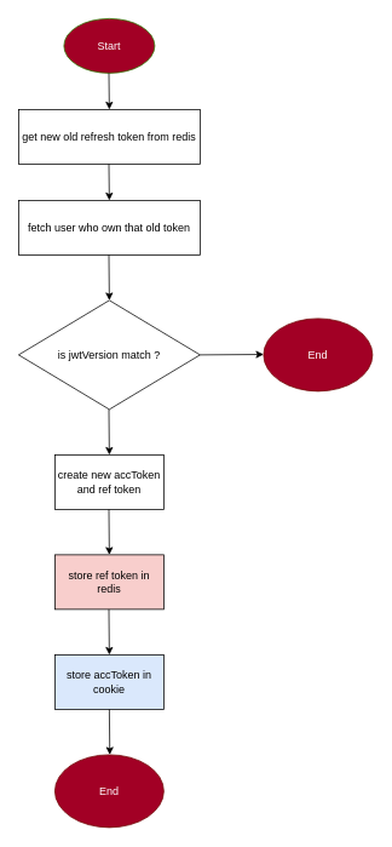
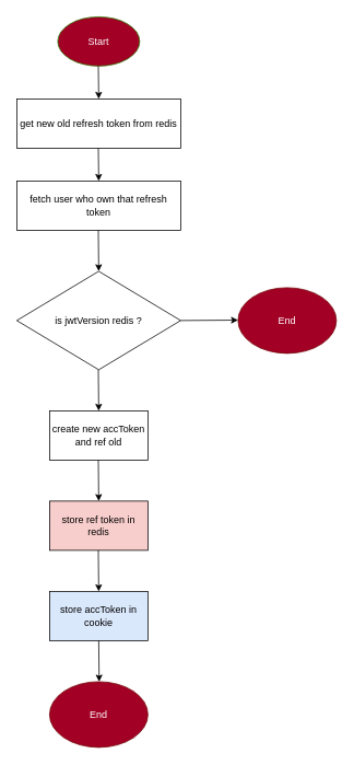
  <mxCell id="0" />
  <mxCell id="1" parent="0" />
  <mxCell id="2" value="Start" style="ellipse;whiteSpace=wrap;html=1;fillColor=#a20025;fontColor=#ffffff;strokeColor=#2D7600;" vertex="1" parent="1"><mxGeometry x="70" y="20" width="100" height="60" as="geometry" /></mxCell>
  <mxCell id="3" value="get new old refresh token from redis" style="rounded=0;whiteSpace=wrap;html=1;" vertex="1" parent="1"><mxGeometry x="20" y="120" width="200" height="60" as="geometry" /></mxCell>
- <mxCell id="4" value="fetch user who own that old token" style="rounded=0;whiteSpace=wrap;html=1;" vertex="1" parent="1"><mxGeometry x="20" y="220" width="200" height="60" as="geometry" /></mxCell>
- <mxCell id="5" value="is jwtVersion match ?" style="rhombus;whiteSpace=wrap;html=1;" vertex="1" parent="1"><mxGeometry x="20" y="330" width="200" height="120" as="geometry" /></mxCell>
+ <mxCell id="4" value="fetch user who own that refresh token" style="rounded=0;whiteSpace=wrap;html=1;" vertex="1" parent="1"><mxGeometry x="20" y="220" width="200" height="60" as="geometry" /></mxCell>
+ <mxCell id="5" value="is jwtVersion redis ?" style="rhombus;whiteSpace=wrap;html=1;" vertex="1" parent="1"><mxGeometry x="20" y="330" width="200" height="120" as="geometry" /></mxCell>
  <mxCell id="6" value="End" style="ellipse;whiteSpace=wrap;html=1;fillColor=#a20025;fontColor=#ffffff;strokeColor=#6F0000;" vertex="1" parent="1"><mxGeometry x="290" y="350" width="120" height="80" as="geometry" /></mxCell>
- <mxCell id="7" value="create new accToken and ref token" style="rounded=0;whiteSpace=wrap;html=1;" vertex="1" parent="1"><mxGeometry x="60" y="500" width="120" height="60" as="geometry" /></mxCell>
+ <mxCell id="7" value="create new accToken and ref old" style="rounded=0;whiteSpace=wrap;html=1;" vertex="1" parent="1"><mxGeometry x="60" y="500" width="120" height="60" as="geometry" /></mxCell>
  <mxCell id="8" value="store ref token in redis" style="rounded=0;whiteSpace=wrap;html=1;fillColor=#f8cecc;" vertex="1" parent="1"><mxGeometry x="60" y="610" width="120" height="60" as="geometry" /></mxCell>
  <mxCell id="9" value="store accToken in cookie" style="rounded=0;whiteSpace=wrap;html=1;fillColor=#dae8fc;" vertex="1" parent="1"><mxGeometry x="60" y="720" width="120" height="60" as="geometry" /></mxCell>
  <mxCell id="10" value="End" style="ellipse;whiteSpace=wrap;html=1;fillColor=#a20025;fontColor=#ffffff;strokeColor=#6F0000;" vertex="1" parent="1"><mxGeometry x="60" y="830" width="120" height="80" as="geometry" /></mxCell>
  <mxCell id="11" value="" style="endArrow=classic;html=1;entryX=0.5;entryY=0;entryDx=0;entryDy=0;" edge="1" parent="1" target="3"><mxGeometry width="50" height="50" relative="1" as="geometry"><mxPoint x="119.5" y="80" as="sourcePoint" /><mxPoint x="119.5" y="140" as="targetPoint" /></mxGeometry></mxCell>
  <mxCell id="12" value="" style="endArrow=classic;html=1;entryX=0.5;entryY=0;entryDx=0;entryDy=0;" edge="1" parent="1"><mxGeometry width="50" height="50" relative="1" as="geometry"><mxPoint x="119.5" y="180" as="sourcePoint" /><mxPoint x="120" y="220" as="targetPoint" /></mxGeometry></mxCell>
  <mxCell id="13" value="" style="endArrow=classic;html=1;entryX=0.5;entryY=0;entryDx=0;entryDy=0;" edge="1" parent="1" target="5"><mxGeometry width="50" height="50" relative="1" as="geometry"><mxPoint x="119.5" y="280" as="sourcePoint" /><mxPoint x="120" y="320" as="targetPoint" /></mxGeometry></mxCell>
  <mxCell id="14" value="" style="endArrow=classic;html=1;exitX=1;exitY=0.5;exitDx=0;exitDy=0;" edge="1" parent="1" source="5"><mxGeometry width="50" height="50" relative="1" as="geometry"><mxPoint x="230" y="389.5" as="sourcePoint" /><mxPoint x="290" y="389.5" as="targetPoint" /></mxGeometry></mxCell>
  <mxCell id="15" value="" style="endArrow=classic;html=1;entryX=0.5;entryY=0;entryDx=0;entryDy=0;" edge="1" parent="1"><mxGeometry width="50" height="50" relative="1" as="geometry"><mxPoint x="119.5" y="450" as="sourcePoint" /><mxPoint x="120" y="500" as="targetPoint" /></mxGeometry></mxCell>
  <mxCell id="16" value="" style="endArrow=classic;html=1;entryX=0.5;entryY=0;entryDx=0;entryDy=0;" edge="1" parent="1"><mxGeometry width="50" height="50" relative="1" as="geometry"><mxPoint x="119.5" y="560" as="sourcePoint" /><mxPoint x="120" y="610" as="targetPoint" /></mxGeometry></mxCell>
  <mxCell id="17" value="" style="endArrow=classic;html=1;entryX=0.5;entryY=0;entryDx=0;entryDy=0;" edge="1" parent="1"><mxGeometry width="50" height="50" relative="1" as="geometry"><mxPoint x="119.5" y="670" as="sourcePoint" /><mxPoint x="120" y="720" as="targetPoint" /></mxGeometry></mxCell>
  <mxCell id="18" value="" style="endArrow=classic;html=1;entryX=0.5;entryY=0;entryDx=0;entryDy=0;" edge="1" parent="1"><mxGeometry width="50" height="50" relative="1" as="geometry"><mxPoint x="120" y="780" as="sourcePoint" /><mxPoint x="120.5" y="830" as="targetPoint" /></mxGeometry></mxCell>
